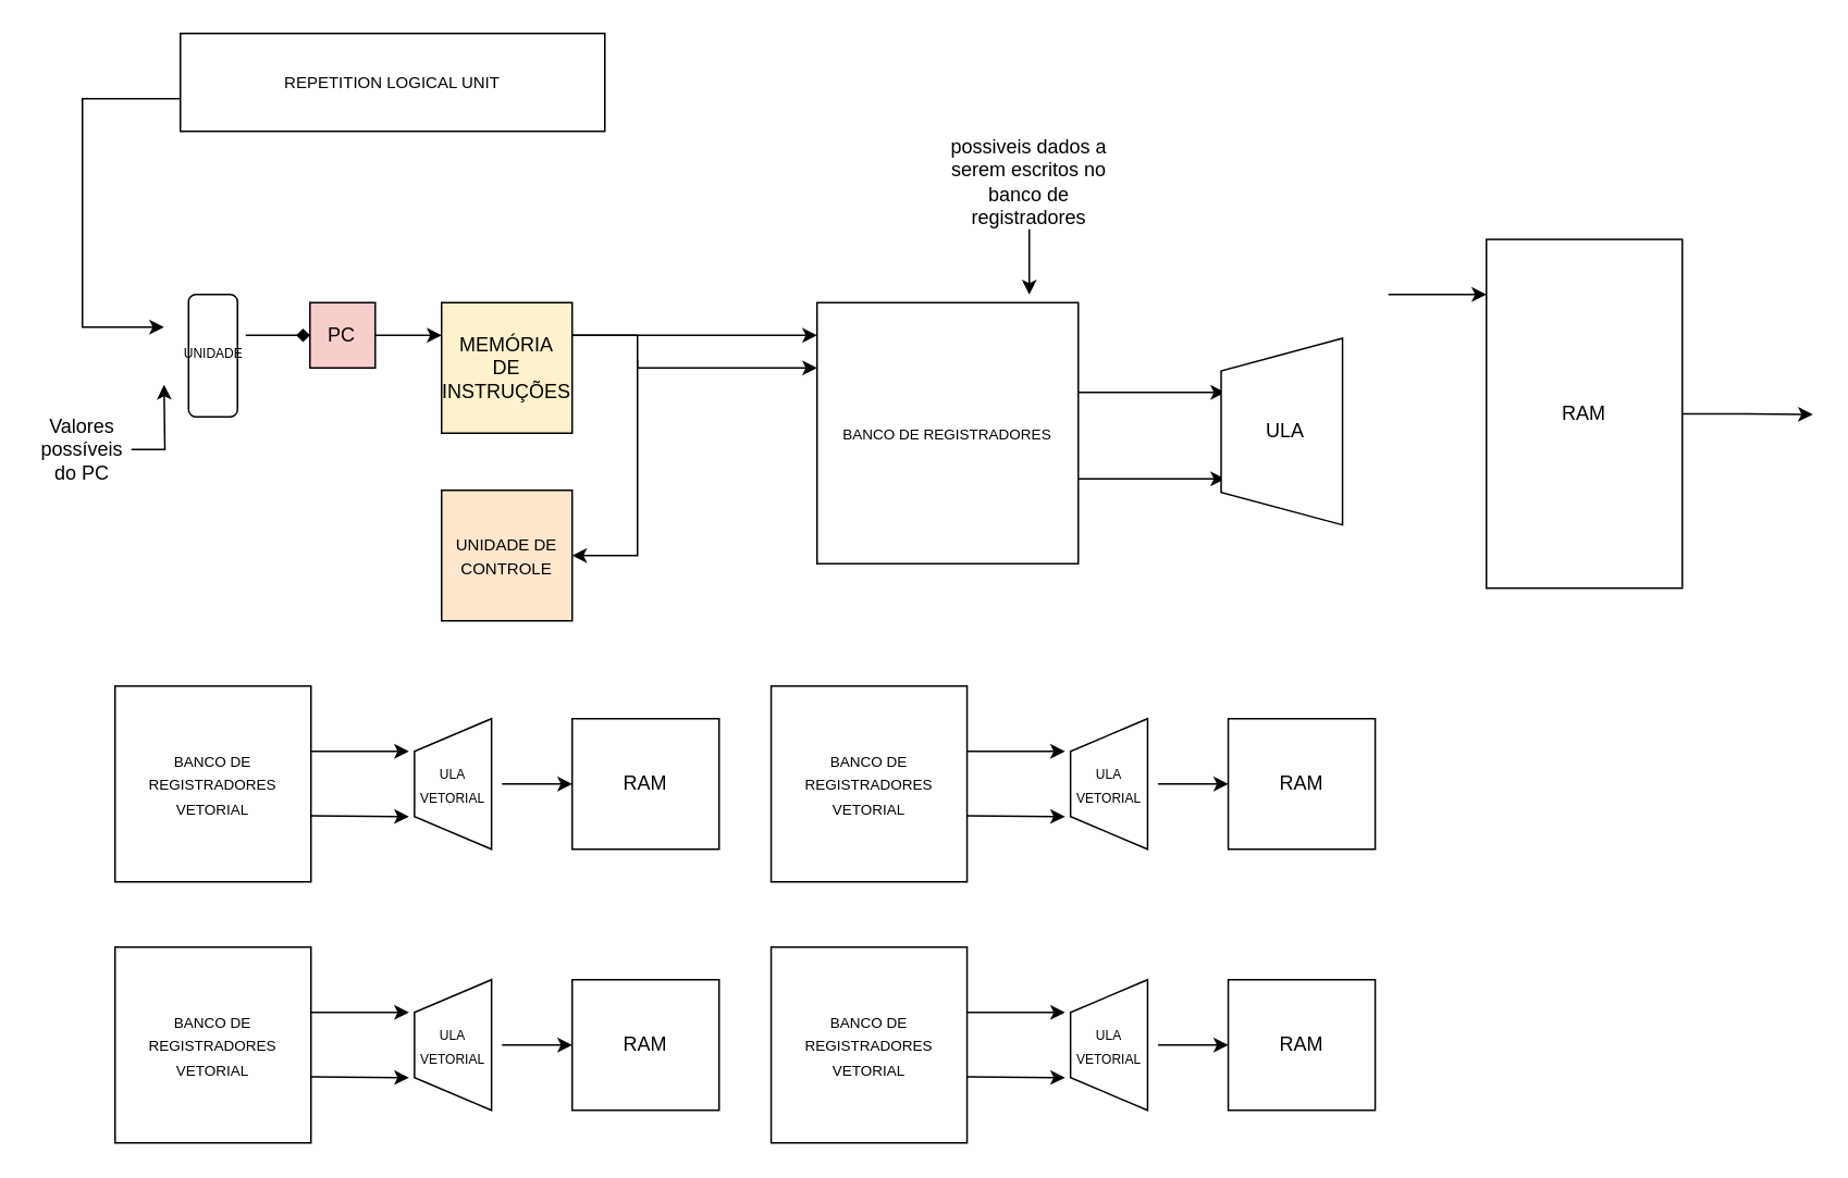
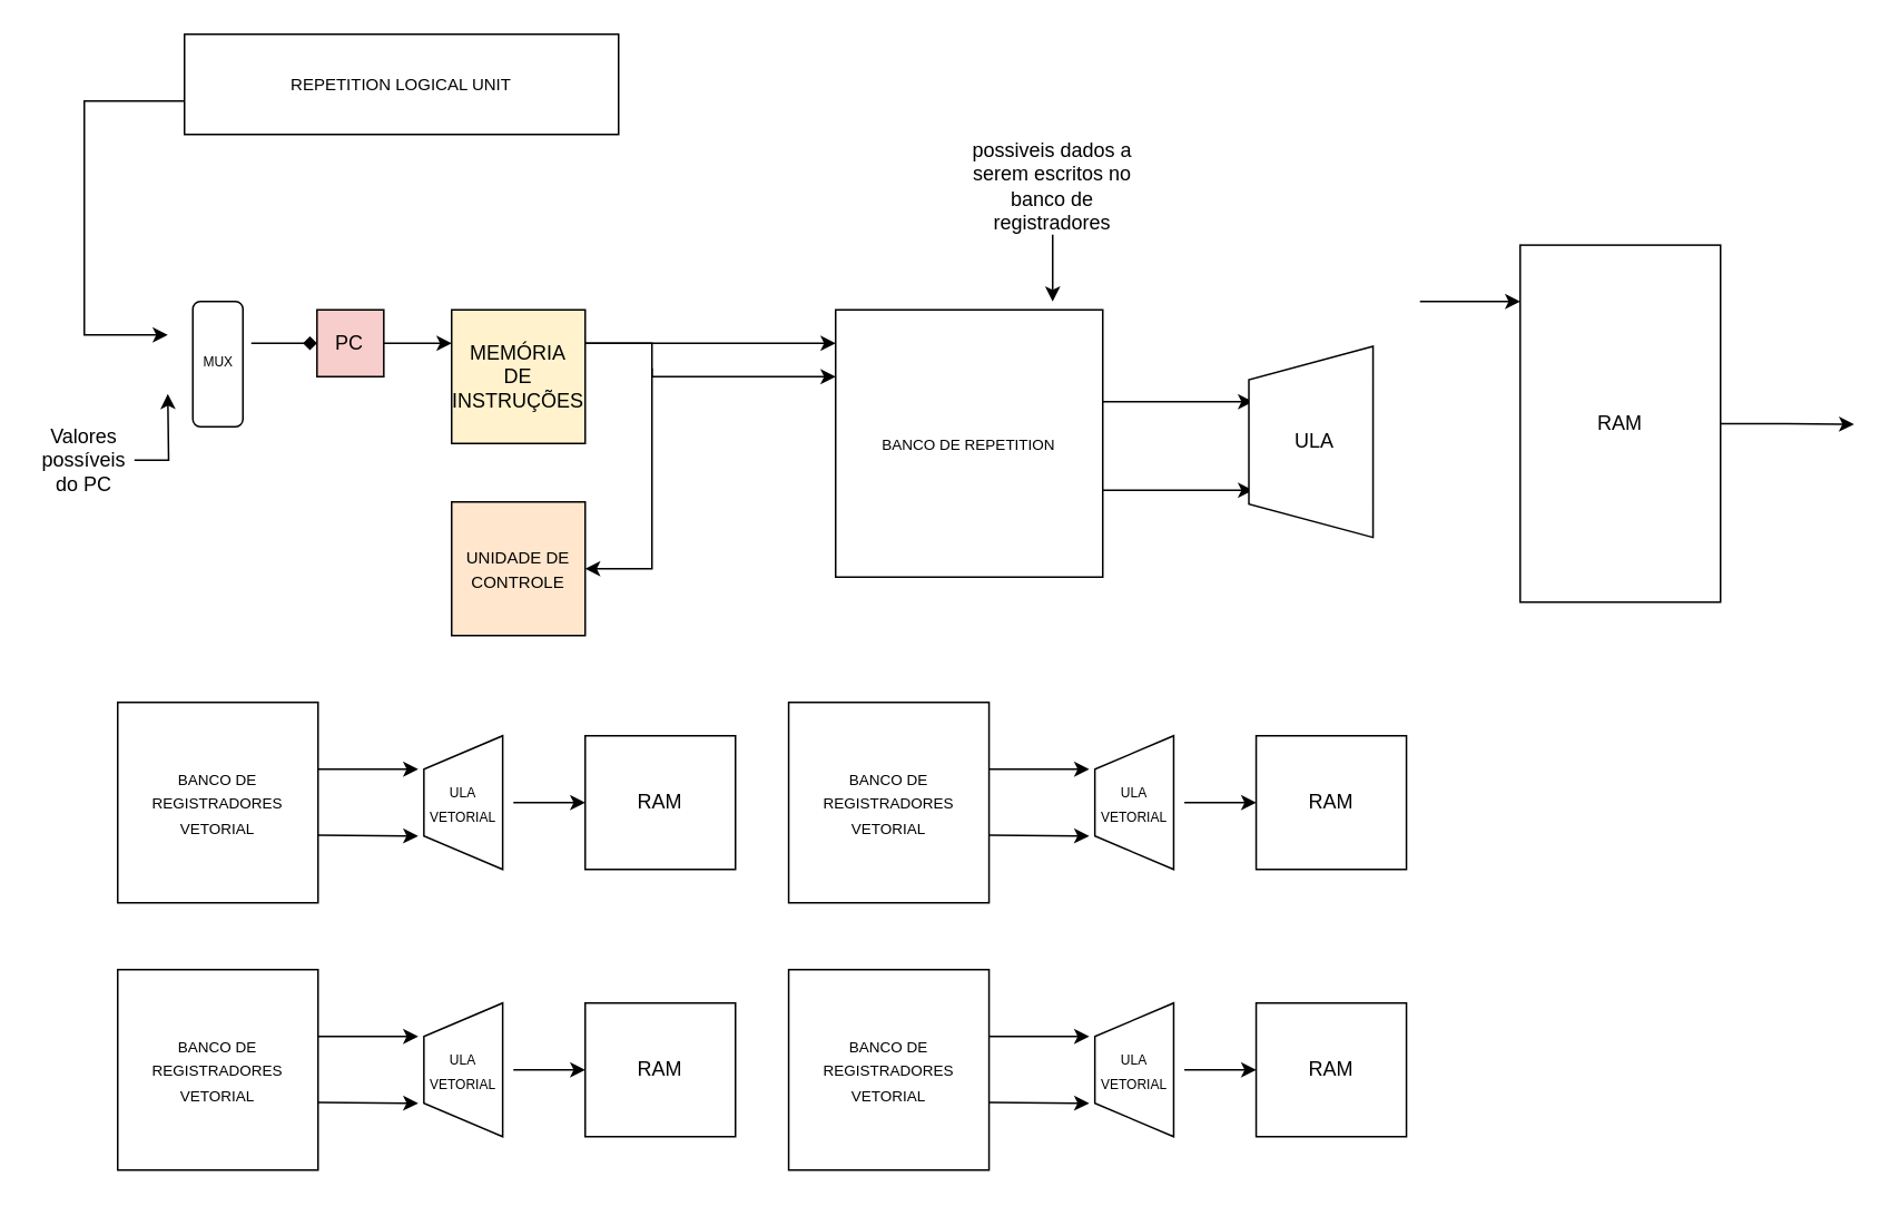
  <mxCell id="0" />
  <mxCell id="1" parent="0" />
  <mxCell id="2" style="edgeStyle=orthogonalEdgeStyle;rounded=0;orthogonalLoop=1;jettySize=auto;html=1;" parent="1" source="7" edge="1"><mxGeometry relative="1" as="geometry"><mxPoint x="270" y="205" as="targetPoint" /><mxPoint x="150" y="205" as="sourcePoint" /></mxGeometry></mxCell>
  <mxCell id="3" style="edgeStyle=orthogonalEdgeStyle;rounded=0;orthogonalLoop=1;jettySize=auto;html=1;exitX=1;exitY=0.25;exitDx=0;exitDy=0;entryX=0;entryY=0.125;entryDx=0;entryDy=0;entryPerimeter=0;" parent="1" source="5" target="6" edge="1"><mxGeometry relative="1" as="geometry"><mxPoint x="390" y="205.048" as="targetPoint" /></mxGeometry></mxCell>
  <mxCell id="4" style="edgeStyle=orthogonalEdgeStyle;rounded=0;orthogonalLoop=1;jettySize=auto;html=1;exitX=1;exitY=0.25;exitDx=0;exitDy=0;entryX=0;entryY=0.25;entryDx=0;entryDy=0;" parent="1" source="5" target="6" edge="1"><mxGeometry relative="1" as="geometry"><mxPoint x="430" y="255" as="targetPoint" /><Array as="points"><mxPoint x="390" y="205" /><mxPoint x="390" y="225" /></Array></mxGeometry></mxCell>
  <mxCell id="5" value="MEMÓRIA&lt;br&gt;DE&lt;br&gt;INSTRUÇÕES" style="whiteSpace=wrap;html=1;fillColor=#fff2cc;" parent="1" vertex="1"><mxGeometry x="270" y="185" width="80" height="80" as="geometry" /></mxCell>
- <mxCell id="6" value="&lt;font style=&quot;font-size: 9px;&quot;&gt;BANCO DE REGISTRADORES&lt;/font&gt;" style="whiteSpace=wrap;html=1;" parent="1" vertex="1"><mxGeometry x="500" y="185" width="160" height="160" as="geometry" /></mxCell>
+ <mxCell id="6" value="&lt;font style=&quot;font-size: 9px;&quot;&gt;BANCO DE REPETITION&lt;/font&gt;" style="whiteSpace=wrap;html=1;" parent="1" vertex="1"><mxGeometry x="500" y="185" width="160" height="160" as="geometry" /></mxCell>
  <mxCell id="7" value="PC" style="whiteSpace=wrap;html=1;fillColor=#f8cecc;" parent="1" vertex="1"><mxGeometry x="189.37" y="185" width="40" height="40" as="geometry" /></mxCell>
  <mxCell id="8" value="" style="group" parent="1" vertex="1" connectable="0"><mxGeometry x="110" y="180" width="40" height="75" as="geometry" /></mxCell>
  <mxCell id="9" value="" style="rounded=1;whiteSpace=wrap;html=1;rotation=-90;" parent="8" vertex="1"><mxGeometry x="-17.5" y="22.5" width="75" height="30" as="geometry" /></mxCell>
- <mxCell id="10" value="&lt;font style=&quot;font-size: 8px;&quot;&gt;UNIDADE&lt;/font&gt;" style="text;html=1;align=center;verticalAlign=middle;resizable=0;points=[];autosize=1;strokeColor=none;fillColor=none;" parent="8" vertex="1"><mxGeometry y="20" width="40" height="30" as="geometry" /></mxCell>
+ <mxCell id="10" value="&lt;font style=&quot;font-size: 8px;&quot;&gt;MUX&lt;/font&gt;" style="text;html=1;align=center;verticalAlign=middle;resizable=0;points=[];autosize=1;strokeColor=none;fillColor=none;" parent="8" vertex="1"><mxGeometry y="20" width="40" height="30" as="geometry" /></mxCell>
  <mxCell id="11" style="edgeStyle=orthogonalEdgeStyle;rounded=0;orthogonalLoop=1;jettySize=auto;html=1;entryX=0;entryY=0.5;entryDx=0;entryDy=0;endArrow=diamond;" parent="1" source="10" target="7" edge="1"><mxGeometry relative="1" as="geometry"><Array as="points"><mxPoint x="180" y="205" /><mxPoint x="180" y="205" /></Array></mxGeometry></mxCell>
  <mxCell id="12" style="edgeStyle=orthogonalEdgeStyle;rounded=0;orthogonalLoop=1;jettySize=auto;html=1;exitX=1;exitY=0.5;exitDx=0;exitDy=0;" parent="1" source="13" edge="1"><mxGeometry relative="1" as="geometry"><mxPoint x="100" y="235.286" as="targetPoint" /></mxGeometry></mxCell>
  <mxCell id="13" value="Valores possíveis do PC" style="text;html=1;align=center;verticalAlign=middle;whiteSpace=wrap;rounded=0;fontColor=light-dark(#000000,#FFFFFF);" parent="1" vertex="1"><mxGeometry x="20" y="260" width="60" height="30" as="geometry" /></mxCell>
  <mxCell id="14" value="" style="endArrow=classic;html=1;rounded=0;entryX=1;entryY=0.5;entryDx=0;entryDy=0;" parent="1" edge="1" target="26"><mxGeometry width="50" height="50" relative="1" as="geometry"><mxPoint x="390" y="220" as="sourcePoint" /><mxPoint x="390" y="380" as="targetPoint" /><Array as="points"><mxPoint x="390" y="340" /></Array></mxGeometry></mxCell>
  <mxCell id="15" style="edgeStyle=orthogonalEdgeStyle;rounded=0;orthogonalLoop=1;jettySize=auto;html=1;exitX=1;exitY=0.5;exitDx=0;exitDy=0;" edge="1" parent="1" source="16"><mxGeometry relative="1" as="geometry"><mxPoint x="1110" y="253.526" as="targetPoint" /></mxGeometry></mxCell>
  <mxCell id="16" value="RAM" style="rounded=0;whiteSpace=wrap;html=1;" parent="1" vertex="1"><mxGeometry x="910" y="146.25" width="120" height="213.75" as="geometry" /></mxCell>
  <mxCell id="17" value="" style="endArrow=classic;html=1;rounded=0;" parent="1" edge="1"><mxGeometry width="50" height="50" relative="1" as="geometry"><mxPoint x="630" y="140" as="sourcePoint" /><mxPoint x="630" y="180" as="targetPoint" /></mxGeometry></mxCell>
  <mxCell id="18" value="possiveis dados a serem escritos no banco de registradores" style="text;html=1;align=center;verticalAlign=middle;whiteSpace=wrap;rounded=0;" parent="1" vertex="1"><mxGeometry x="580" y="76.25" width="100" height="70" as="geometry" /></mxCell>
  <mxCell id="19" value="" style="endArrow=classic;html=1;rounded=0;exitX=1;exitY=0.675;exitDx=0;exitDy=0;exitPerimeter=0;" parent="1" source="6" edge="1"><mxGeometry width="50" height="50" relative="1" as="geometry"><mxPoint x="690" y="290" as="sourcePoint" /><mxPoint x="750" y="293" as="targetPoint" /></mxGeometry></mxCell>
  <mxCell id="20" value="" style="endArrow=classic;html=1;rounded=0;exitX=1;exitY=0.675;exitDx=0;exitDy=0;exitPerimeter=0;" parent="1" edge="1"><mxGeometry width="50" height="50" relative="1" as="geometry"><mxPoint x="660" y="240" as="sourcePoint" /><mxPoint x="750" y="240" as="targetPoint" /></mxGeometry></mxCell>
  <mxCell id="21" value="" style="endArrow=classic;html=1;rounded=0;" parent="1" edge="1"><mxGeometry width="50" height="50" relative="1" as="geometry"><mxPoint x="850" y="180" as="sourcePoint" /><mxPoint x="910" y="180" as="targetPoint" /></mxGeometry></mxCell>
  <mxCell id="22" style="edgeStyle=orthogonalEdgeStyle;rounded=0;orthogonalLoop=1;jettySize=auto;html=1;" edge="1" parent="1" source="23"><mxGeometry relative="1" as="geometry"><mxPoint x="100" y="200" as="targetPoint" /><Array as="points"><mxPoint x="50" y="60" /><mxPoint x="50" y="200" /></Array></mxGeometry></mxCell>
  <mxCell id="23" value="&lt;font size=&quot;1&quot;&gt;REPETITION LOGICAL UNIT&lt;/font&gt;" style="whiteSpace=wrap;html=1;" vertex="1" parent="1"><mxGeometry x="110" y="20" width="260" height="60" as="geometry" /></mxCell>
  <mxCell id="24" value="" style="shape=trapezoid;perimeter=trapezoidPerimeter;whiteSpace=wrap;html=1;fixedSize=1;rotation=-90;" vertex="1" parent="1"><mxGeometry x="727.51" y="226.88" width="114.37" height="74.37" as="geometry" /></mxCell>
  <mxCell id="25" value="ULA" style="text;html=1;align=center;verticalAlign=middle;whiteSpace=wrap;rounded=0;" vertex="1" parent="1"><mxGeometry x="757" y="249.06" width="60" height="30" as="geometry" /></mxCell>
  <mxCell id="26" value="&lt;font size=&quot;1&quot;&gt;UNIDADE DE CONTROLE&lt;/font&gt;" style="whiteSpace=wrap;html=1;fillColor=#ffe6cc;" vertex="1" parent="1"><mxGeometry x="270" y="300" width="80" height="80" as="geometry" /></mxCell>
  <mxCell id="27" value="&lt;font style=&quot;font-size: 9px;&quot;&gt;BANCO DE REGISTRADORES&lt;br&gt;VETORIAL&lt;/font&gt;" style="whiteSpace=wrap;html=1;" vertex="1" parent="1"><mxGeometry x="70" y="420" width="120" height="120" as="geometry" /></mxCell>
  <mxCell id="28" value="" style="endArrow=classic;html=1;rounded=0;exitX=1;exitY=0.675;exitDx=0;exitDy=0;exitPerimeter=0;" edge="1" parent="1"><mxGeometry width="50" height="50" relative="1" as="geometry"><mxPoint x="190" y="499.56" as="sourcePoint" /><mxPoint x="250" y="500" as="targetPoint" /></mxGeometry></mxCell>
  <mxCell id="29" value="" style="endArrow=classic;html=1;rounded=0;exitX=1;exitY=0.675;exitDx=0;exitDy=0;exitPerimeter=0;" edge="1" parent="1"><mxGeometry width="50" height="50" relative="1" as="geometry"><mxPoint x="190" y="460" as="sourcePoint" /><mxPoint x="250" y="460" as="targetPoint" /></mxGeometry></mxCell>
  <mxCell id="30" value="" style="shape=trapezoid;perimeter=trapezoidPerimeter;whiteSpace=wrap;html=1;fixedSize=1;rotation=-90;" vertex="1" parent="1"><mxGeometry x="237" y="456.4" width="80" height="47.19" as="geometry" /></mxCell>
  <mxCell id="31" style="edgeStyle=orthogonalEdgeStyle;rounded=0;orthogonalLoop=1;jettySize=auto;html=1;entryX=0;entryY=0.5;entryDx=0;entryDy=0;" edge="1" parent="1" source="32" target="33"><mxGeometry relative="1" as="geometry" /></mxCell>
  <mxCell id="32" value="&lt;font style=&quot;font-size: 8px;&quot;&gt;ULA&lt;br&gt;VETORIAL&lt;/font&gt;" style="text;html=1;align=center;verticalAlign=middle;whiteSpace=wrap;rounded=0;" vertex="1" parent="1"><mxGeometry x="247" y="465" width="60" height="30" as="geometry" /></mxCell>
  <mxCell id="33" value="RAM" style="rounded=0;whiteSpace=wrap;html=1;" vertex="1" parent="1"><mxGeometry x="350" y="440" width="90" height="80" as="geometry" /></mxCell>
  <mxCell id="34" value="&lt;font style=&quot;font-size: 9px;&quot;&gt;BANCO DE REGISTRADORES&lt;br&gt;VETORIAL&lt;/font&gt;" style="whiteSpace=wrap;html=1;" vertex="1" parent="1"><mxGeometry x="70" y="580" width="120" height="120" as="geometry" /></mxCell>
  <mxCell id="35" value="" style="endArrow=classic;html=1;rounded=0;exitX=1;exitY=0.675;exitDx=0;exitDy=0;exitPerimeter=0;" edge="1" parent="1"><mxGeometry width="50" height="50" relative="1" as="geometry"><mxPoint x="190" y="659.56" as="sourcePoint" /><mxPoint x="250" y="660" as="targetPoint" /></mxGeometry></mxCell>
  <mxCell id="36" value="" style="endArrow=classic;html=1;rounded=0;exitX=1;exitY=0.675;exitDx=0;exitDy=0;exitPerimeter=0;" edge="1" parent="1"><mxGeometry width="50" height="50" relative="1" as="geometry"><mxPoint x="190" y="620" as="sourcePoint" /><mxPoint x="250" y="620" as="targetPoint" /></mxGeometry></mxCell>
  <mxCell id="37" value="" style="shape=trapezoid;perimeter=trapezoidPerimeter;whiteSpace=wrap;html=1;fixedSize=1;rotation=-90;" vertex="1" parent="1"><mxGeometry x="237" y="616.4" width="80" height="47.19" as="geometry" /></mxCell>
  <mxCell id="38" style="edgeStyle=orthogonalEdgeStyle;rounded=0;orthogonalLoop=1;jettySize=auto;html=1;entryX=0;entryY=0.5;entryDx=0;entryDy=0;" edge="1" parent="1" source="39" target="40"><mxGeometry relative="1" as="geometry" /></mxCell>
  <mxCell id="39" value="&lt;font style=&quot;font-size: 8px;&quot;&gt;ULA&lt;br&gt;VETORIAL&lt;/font&gt;" style="text;html=1;align=center;verticalAlign=middle;whiteSpace=wrap;rounded=0;" vertex="1" parent="1"><mxGeometry x="247" y="625" width="60" height="30" as="geometry" /></mxCell>
  <mxCell id="40" value="RAM" style="rounded=0;whiteSpace=wrap;html=1;" vertex="1" parent="1"><mxGeometry x="350" y="600" width="90" height="80" as="geometry" /></mxCell>
  <mxCell id="41" value="&lt;font style=&quot;font-size: 9px;&quot;&gt;BANCO DE REGISTRADORES&lt;br&gt;VETORIAL&lt;/font&gt;" style="whiteSpace=wrap;html=1;" vertex="1" parent="1"><mxGeometry x="471.88" y="420" width="120" height="120" as="geometry" /></mxCell>
  <mxCell id="42" value="" style="endArrow=classic;html=1;rounded=0;exitX=1;exitY=0.675;exitDx=0;exitDy=0;exitPerimeter=0;" edge="1" parent="1"><mxGeometry width="50" height="50" relative="1" as="geometry"><mxPoint x="591.88" y="499.56" as="sourcePoint" /><mxPoint x="651.88" y="500" as="targetPoint" /></mxGeometry></mxCell>
  <mxCell id="43" value="" style="endArrow=classic;html=1;rounded=0;exitX=1;exitY=0.675;exitDx=0;exitDy=0;exitPerimeter=0;" edge="1" parent="1"><mxGeometry width="50" height="50" relative="1" as="geometry"><mxPoint x="591.88" y="460" as="sourcePoint" /><mxPoint x="651.88" y="460" as="targetPoint" /></mxGeometry></mxCell>
  <mxCell id="44" value="" style="shape=trapezoid;perimeter=trapezoidPerimeter;whiteSpace=wrap;html=1;fixedSize=1;rotation=-90;" vertex="1" parent="1"><mxGeometry x="638.88" y="456.4" width="80" height="47.19" as="geometry" /></mxCell>
  <mxCell id="45" style="edgeStyle=orthogonalEdgeStyle;rounded=0;orthogonalLoop=1;jettySize=auto;html=1;entryX=0;entryY=0.5;entryDx=0;entryDy=0;" edge="1" parent="1" source="46" target="47"><mxGeometry relative="1" as="geometry" /></mxCell>
  <mxCell id="46" value="&lt;font style=&quot;font-size: 8px;&quot;&gt;ULA&lt;br&gt;VETORIAL&lt;/font&gt;" style="text;html=1;align=center;verticalAlign=middle;whiteSpace=wrap;rounded=0;" vertex="1" parent="1"><mxGeometry x="648.88" y="465" width="60" height="30" as="geometry" /></mxCell>
  <mxCell id="47" value="RAM" style="rounded=0;whiteSpace=wrap;html=1;" vertex="1" parent="1"><mxGeometry x="751.88" y="440" width="90" height="80" as="geometry" /></mxCell>
  <mxCell id="48" value="&lt;font style=&quot;font-size: 9px;&quot;&gt;BANCO DE REGISTRADORES&lt;br&gt;VETORIAL&lt;/font&gt;" style="whiteSpace=wrap;html=1;" vertex="1" parent="1"><mxGeometry x="471.88" y="580" width="120" height="120" as="geometry" /></mxCell>
  <mxCell id="49" value="" style="endArrow=classic;html=1;rounded=0;exitX=1;exitY=0.675;exitDx=0;exitDy=0;exitPerimeter=0;" edge="1" parent="1"><mxGeometry width="50" height="50" relative="1" as="geometry"><mxPoint x="591.88" y="659.56" as="sourcePoint" /><mxPoint x="651.88" y="660" as="targetPoint" /></mxGeometry></mxCell>
  <mxCell id="50" value="" style="endArrow=classic;html=1;rounded=0;exitX=1;exitY=0.675;exitDx=0;exitDy=0;exitPerimeter=0;" edge="1" parent="1"><mxGeometry width="50" height="50" relative="1" as="geometry"><mxPoint x="591.88" y="620" as="sourcePoint" /><mxPoint x="651.88" y="620" as="targetPoint" /></mxGeometry></mxCell>
  <mxCell id="51" value="" style="shape=trapezoid;perimeter=trapezoidPerimeter;whiteSpace=wrap;html=1;fixedSize=1;rotation=-90;" vertex="1" parent="1"><mxGeometry x="638.88" y="616.4" width="80" height="47.19" as="geometry" /></mxCell>
  <mxCell id="52" style="edgeStyle=orthogonalEdgeStyle;rounded=0;orthogonalLoop=1;jettySize=auto;html=1;entryX=0;entryY=0.5;entryDx=0;entryDy=0;" edge="1" parent="1" source="53" target="54"><mxGeometry relative="1" as="geometry" /></mxCell>
  <mxCell id="53" value="&lt;font style=&quot;font-size: 8px;&quot;&gt;ULA&lt;br&gt;VETORIAL&lt;/font&gt;" style="text;html=1;align=center;verticalAlign=middle;whiteSpace=wrap;rounded=0;" vertex="1" parent="1"><mxGeometry x="648.88" y="625" width="60" height="30" as="geometry" /></mxCell>
  <mxCell id="54" value="RAM" style="rounded=0;whiteSpace=wrap;html=1;" vertex="1" parent="1"><mxGeometry x="751.88" y="600" width="90" height="80" as="geometry" /></mxCell>
